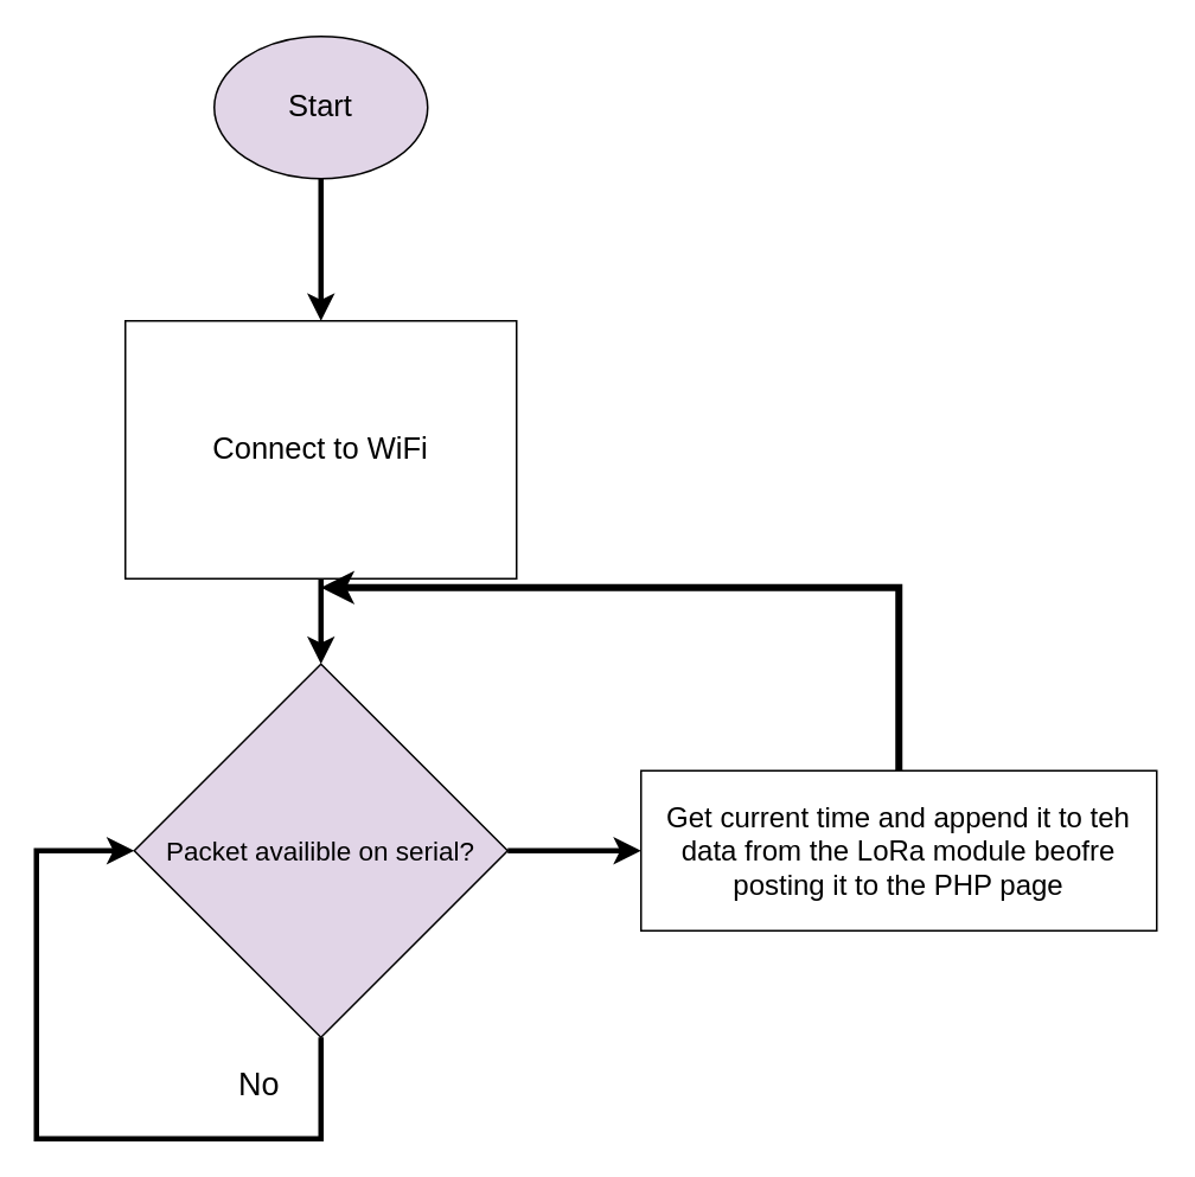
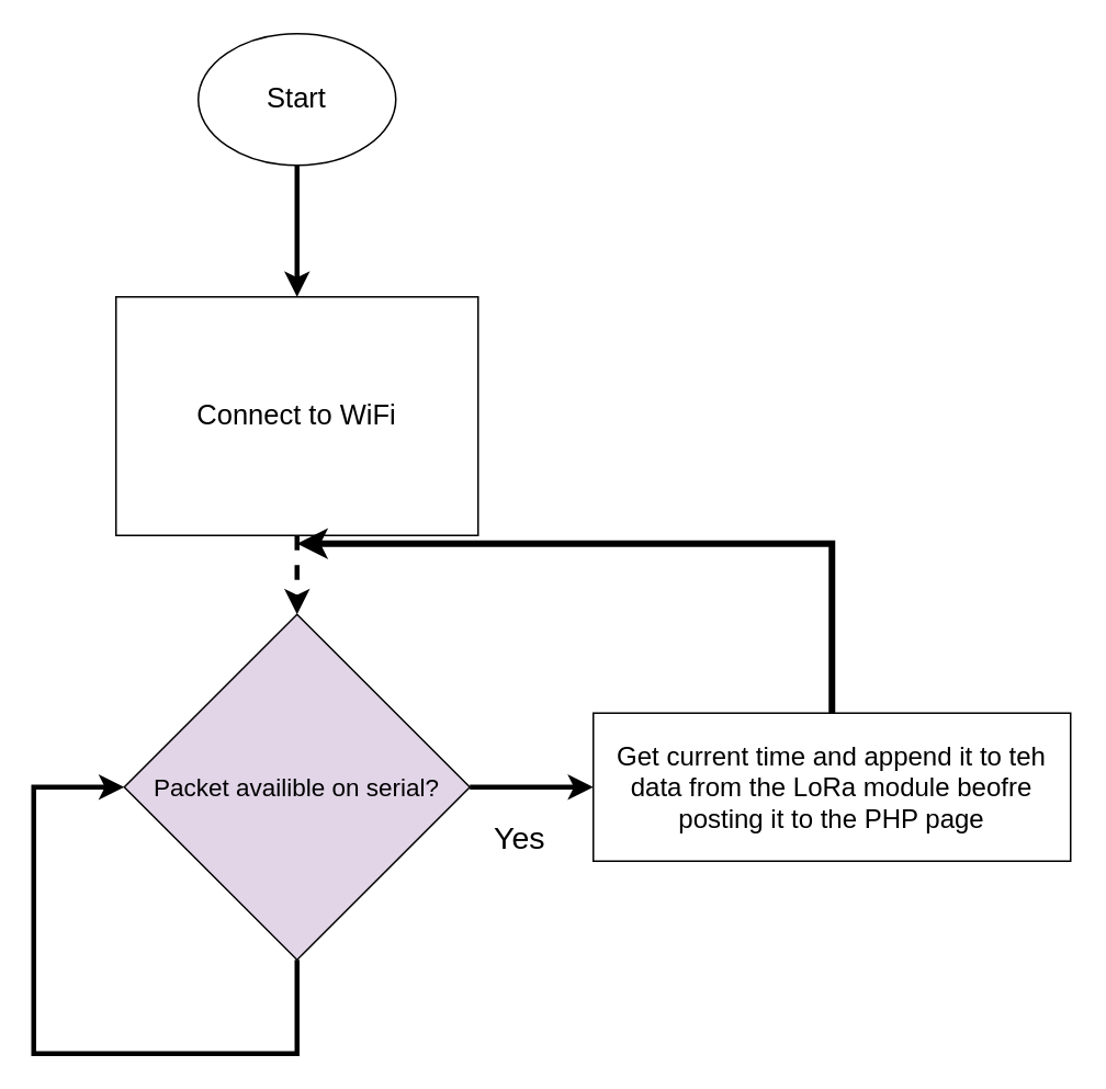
  <mxCell id="0" />
  <mxCell id="1" parent="0" />
  <mxCell id="2" style="edgeStyle=orthogonalEdgeStyle;rounded=0;orthogonalLoop=1;jettySize=auto;html=1;exitX=0.5;exitY=1;exitDx=0;exitDy=0;entryX=0.5;entryY=0;entryDx=0;entryDy=0;strokeWidth=3;" edge="1" parent="1" source="3" target="5"><mxGeometry relative="1" as="geometry" /></mxCell>
- <mxCell id="3" value="&lt;font style=&quot;font-size: 17px;&quot;&gt;Start&lt;/font&gt;" style="ellipse;whiteSpace=wrap;html=1;fillColor=#e1d5e7;" vertex="1" parent="1"><mxGeometry x="120" width="120" height="80" as="geometry" y="20" /></mxCell>
- <mxCell id="4" style="edgeStyle=orthogonalEdgeStyle;rounded=0;orthogonalLoop=1;jettySize=auto;html=1;exitX=0.5;exitY=1;exitDx=0;exitDy=0;entryX=0.5;entryY=0;entryDx=0;entryDy=0;fontSize=20;strokeWidth=3;" edge="1" parent="1" source="5" target="8"><mxGeometry relative="1" as="geometry"><mxPoint x="180" y="350" as="targetPoint" /></mxGeometry></mxCell>
+ <mxCell id="3" value="&lt;font style=&quot;font-size: 17px;&quot;&gt;Start&lt;/font&gt;" style="ellipse;whiteSpace=wrap;html=1;" vertex="1" parent="1"><mxGeometry x="120" width="120" height="80" as="geometry" y="20" /></mxCell>
+ <mxCell id="4" style="edgeStyle=orthogonalEdgeStyle;rounded=0;orthogonalLoop=1;jettySize=auto;html=1;exitX=0.5;exitY=1;exitDx=0;exitDy=0;entryX=0.5;entryY=0;entryDx=0;entryDy=0;fontSize=20;strokeWidth=3;dashed=1;" edge="1" parent="1" source="5" target="8"><mxGeometry relative="1" as="geometry"><mxPoint x="180" y="350" as="targetPoint" /></mxGeometry></mxCell>
  <mxCell id="5" value="Connect to WiFi" style="rounded=0;whiteSpace=wrap;html=1;fontSize=17;" vertex="1" parent="1"><mxGeometry x="70" y="180" width="220" height="145" as="geometry" /></mxCell>
  <mxCell id="6" style="edgeStyle=orthogonalEdgeStyle;rounded=0;orthogonalLoop=1;jettySize=auto;html=1;exitX=0.5;exitY=1;exitDx=0;exitDy=0;entryX=0;entryY=0.5;entryDx=0;entryDy=0;strokeWidth=3;" edge="1" parent="1" source="8" target="8"><mxGeometry relative="1" as="geometry"><mxPoint x="180" y="1050" as="targetPoint" /><Array as="points"><mxPoint x="180" y="640" /><mxPoint x="20" y="640" /><mxPoint x="20" y="478" /></Array></mxGeometry></mxCell>
  <mxCell id="7" style="edgeStyle=orthogonalEdgeStyle;rounded=0;orthogonalLoop=1;jettySize=auto;html=1;exitX=1;exitY=0.5;exitDx=0;exitDy=0;entryX=0;entryY=0.5;entryDx=0;entryDy=0;strokeWidth=3;" edge="1" parent="1" source="8" target="12"><mxGeometry relative="1" as="geometry" /></mxCell>
  <mxCell id="8" value="&lt;span style=&quot;font-size: 15px;&quot;&gt;Packet availible on serial?&lt;/span&gt;" style="rhombus;whiteSpace=wrap;html=1;fillColor=#e1d5e7;" vertex="1" parent="1"><mxGeometry x="75" y="373" width="210" height="210" as="geometry" /></mxCell>
- <mxCell id="10" value="No" style="text;html=1;align=center;verticalAlign=middle;resizable=0;points=[];autosize=1;strokeColor=none;fillColor=none;fontSize=18;" vertex="1" parent="1"><mxGeometry x="120" y="590" width="50" height="40" as="geometry" /></mxCell>
+ <mxCell id="9" value="Yes" style="text;html=1;align=center;verticalAlign=middle;resizable=0;points=[];autosize=1;strokeColor=none;fillColor=none;fontSize=19;" vertex="1" parent="1"><mxGeometry x="290" y="490" width="50" height="40" as="geometry" /></mxCell>
  <mxCell id="11" style="edgeStyle=orthogonalEdgeStyle;rounded=0;orthogonalLoop=1;jettySize=auto;html=1;strokeWidth=4;" edge="1" parent="1" source="12"><mxGeometry relative="1" as="geometry"><mxPoint x="180" y="330" as="targetPoint" /><Array as="points"><mxPoint x="505" y="330" /><mxPoint x="181" y="330" /></Array></mxGeometry></mxCell>
  <mxCell id="12" value="&lt;font style=&quot;font-size: 16px;&quot;&gt;Get current time and append it to teh data from the LoRa module beofre posting it to the PHP page&lt;/font&gt;" style="rounded=0;whiteSpace=wrap;html=1;" vertex="1" parent="1"><mxGeometry x="360" y="433" width="290" height="90" as="geometry" /></mxCell>
